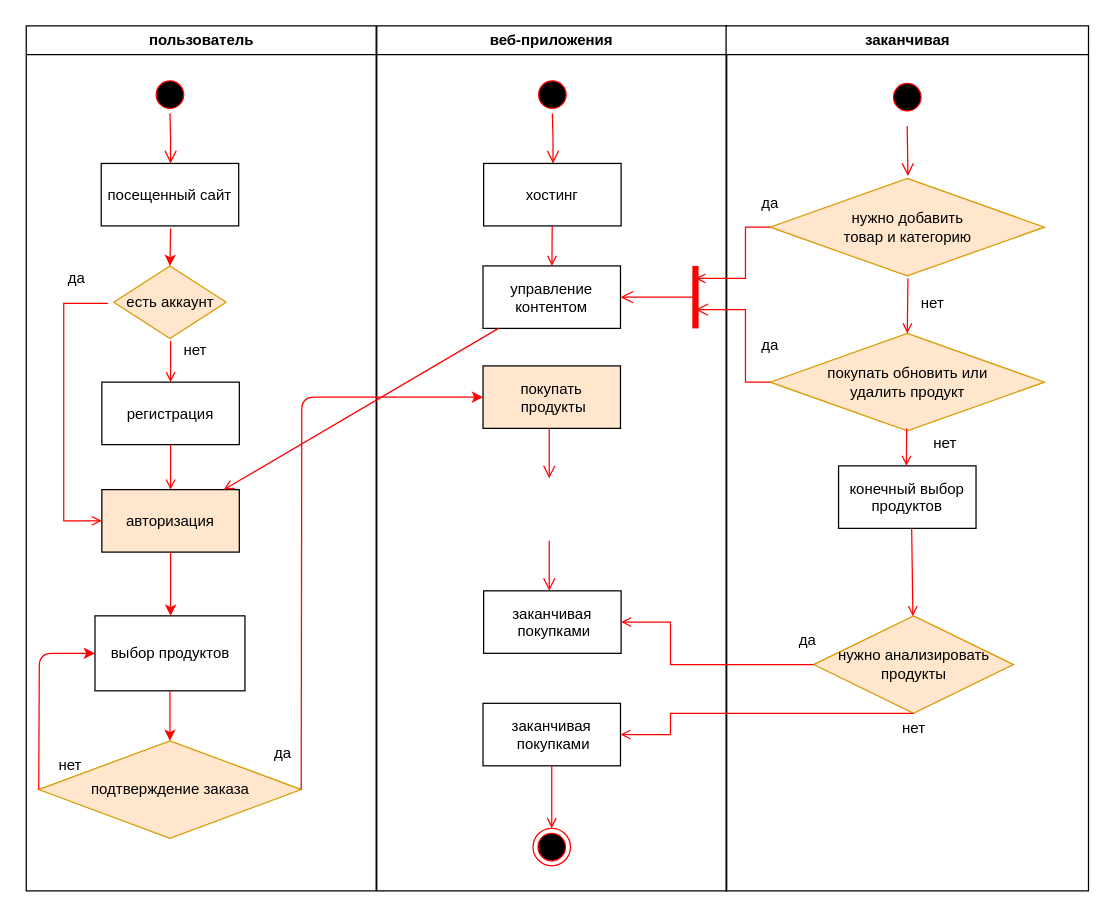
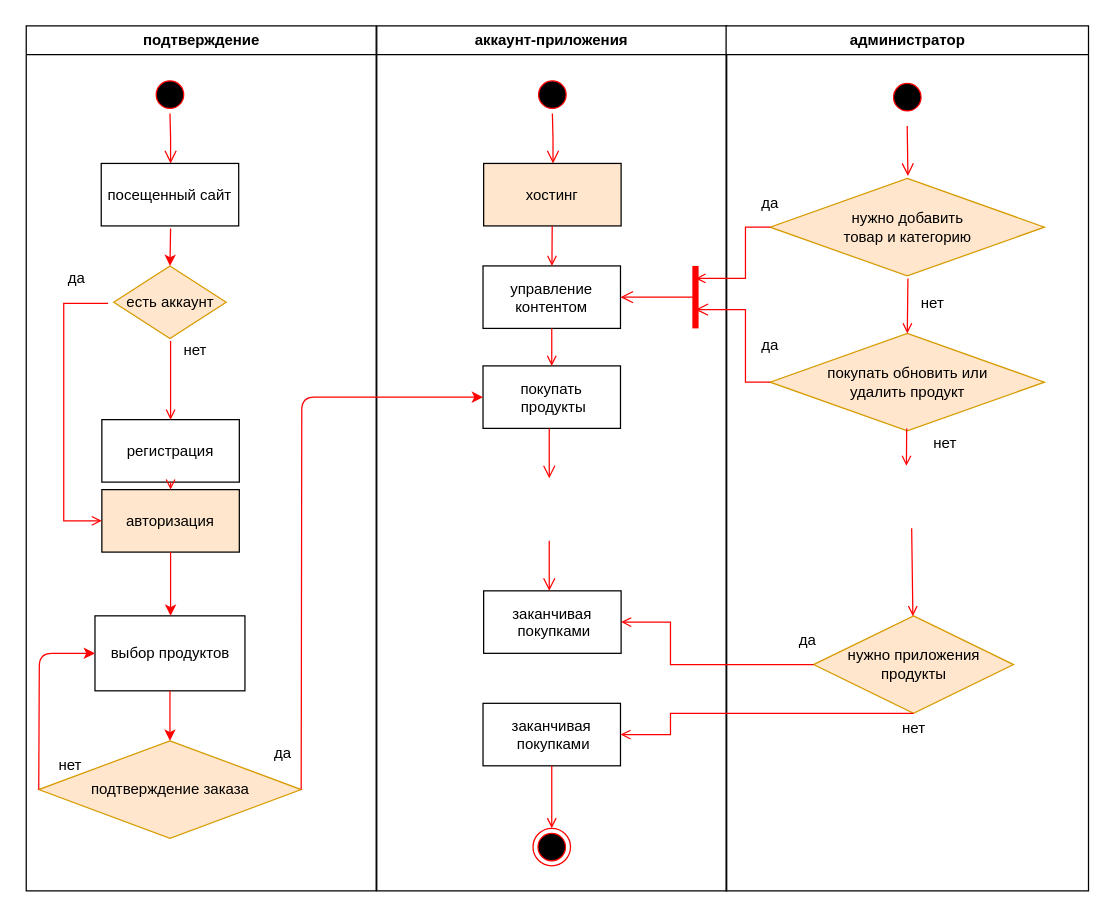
  <mxCell id="0" />
  <mxCell id="1" parent="0" />
- <mxCell id="2" value="пользователь" style="swimlane;whiteSpace=wrap;startSize=23;" parent="1" vertex="1"><mxGeometry x="20.5" y="20" width="280" height="692" as="geometry" /></mxCell>
+ <mxCell id="2" value="подтверждение" style="swimlane;whiteSpace=wrap;startSize=23;" parent="1" vertex="1"><mxGeometry x="20.5" y="20" width="280" height="692" as="geometry" /></mxCell>
  <mxCell id="3" value="" style="ellipse;shape=startState;fillColor=#000000;strokeColor=#ff0000;" parent="2" vertex="1"><mxGeometry x="100" y="40" width="30" height="30" as="geometry" /></mxCell>
  <mxCell id="4" value="" style="edgeStyle=elbowEdgeStyle;elbow=horizontal;verticalAlign=bottom;endArrow=open;endSize=8;strokeColor=#FF0000;endFill=1;rounded=0" parent="2" source="3" target="5" edge="1"><mxGeometry x="100" y="40" as="geometry"><mxPoint x="115" y="110" as="targetPoint" /></mxGeometry></mxCell>
  <mxCell id="5" value="посещенный сайт" style="" parent="2" vertex="1"><mxGeometry x="60" y="110" width="110" height="50" as="geometry" /></mxCell>
- <mxCell id="6" value="регистрация" style="" parent="2" vertex="1"><mxGeometry x="60.5" y="285" width="110" height="50" as="geometry" /></mxCell>
+ <mxCell id="6" value="регистрация" style="" parent="2" vertex="1"><mxGeometry x="60.5" y="315" width="110" height="50" as="geometry" /></mxCell>
  <mxCell id="7" value="" style="endArrow=open;strokeColor=#FF0000;endFill=1;rounded=0;entryX=0.5;entryY=0;entryDx=0;entryDy=0;" parent="2" target="6" edge="1"><mxGeometry relative="1" as="geometry"><mxPoint x="115.5" y="252" as="sourcePoint" /><Array as="points" /></mxGeometry></mxCell>
  <mxCell id="8" value="авторизация" style="fillColor=#ffe6cc;" parent="2" vertex="1"><mxGeometry x="60.5" y="371" width="110" height="50" as="geometry" /></mxCell>
  <mxCell id="9" value="" style="endArrow=open;strokeColor=#FF0000;endFill=1;rounded=0" parent="2" source="6" target="8" edge="1"><mxGeometry relative="1" as="geometry" /></mxCell>
  <mxCell id="10" value="" style="edgeStyle=elbowEdgeStyle;elbow=horizontal;strokeColor=#FF0000;endArrow=open;endFill=1;rounded=0;entryX=0;entryY=0.5;entryDx=0;entryDy=0;" parent="2" target="8" edge="1"><mxGeometry width="100" height="100" relative="1" as="geometry"><mxPoint x="65.5" y="222" as="sourcePoint" /><mxPoint x="55.5" y="462" as="targetPoint" /><Array as="points"><mxPoint x="30" y="250" /></Array></mxGeometry></mxCell>
  <mxCell id="11" value="есть аккаунт" style="rhombus;whiteSpace=wrap;html=1;fillColor=#ffe6cc;strokeColor=#d79b00;" vertex="1" parent="2"><mxGeometry x="70" y="192" width="90" height="58" as="geometry" /></mxCell>
  <mxCell id="12" value="да" style="text;html=1;strokeColor=none;fillColor=none;align=center;verticalAlign=middle;whiteSpace=wrap;rounded=0;" vertex="1" parent="2"><mxGeometry x="20.5" y="192" width="40" height="20" as="geometry" /></mxCell>
  <mxCell id="13" value="нет" style="text;html=1;strokeColor=none;fillColor=none;align=center;verticalAlign=middle;whiteSpace=wrap;rounded=0;" vertex="1" parent="2"><mxGeometry x="115.5" y="250" width="40" height="20" as="geometry" /></mxCell>
  <mxCell id="14" value="выбор продуктов" style="rounded=0;whiteSpace=wrap;html=1;" vertex="1" parent="2"><mxGeometry x="55" y="472" width="120" height="60" as="geometry" /></mxCell>
  <mxCell id="15" value="" style="endArrow=classic;html=1;fillColor=#e51400;strokeColor=#FF0000;exitX=0.5;exitY=1;exitDx=0;exitDy=0;" edge="1" parent="2" source="8"><mxGeometry width="50" height="50" relative="1" as="geometry"><mxPoint x="114" y="432" as="sourcePoint" /><mxPoint x="115.5" y="472" as="targetPoint" /></mxGeometry></mxCell>
  <mxCell id="16" value="подтверждение заказа" style="rhombus;whiteSpace=wrap;html=1;fillColor=#ffe6cc;strokeColor=#d79b00;" vertex="1" parent="2"><mxGeometry x="10" y="572" width="210" height="78" as="geometry" /></mxCell>
  <mxCell id="17" value="" style="endArrow=classic;html=1;fillColor=#e51400;strokeColor=#FF0000;exitX=0.5;exitY=1;exitDx=0;exitDy=0;" edge="1" parent="2" source="14" target="16"><mxGeometry width="50" height="50" relative="1" as="geometry"><mxPoint x="125.5" y="431" as="sourcePoint" /><mxPoint x="125.5" y="482" as="targetPoint" /></mxGeometry></mxCell>
  <mxCell id="18" value="" style="endArrow=classic;html=1;fillColor=#e51400;strokeColor=#FF0000;exitX=0;exitY=0.5;exitDx=0;exitDy=0;entryX=0;entryY=0.5;entryDx=0;entryDy=0;" edge="1" parent="2" source="16" target="14"><mxGeometry width="50" height="50" relative="1" as="geometry"><mxPoint x="135.5" y="441" as="sourcePoint" /><mxPoint x="135.5" y="492" as="targetPoint" /><Array as="points"><mxPoint x="10.5" y="502" /></Array></mxGeometry></mxCell>
  <mxCell id="19" value="да" style="text;html=1;strokeColor=none;fillColor=none;align=center;verticalAlign=middle;whiteSpace=wrap;rounded=0;" vertex="1" parent="2"><mxGeometry x="185.5" y="572" width="40" height="20" as="geometry" /></mxCell>
  <mxCell id="20" value="нет" style="text;html=1;strokeColor=none;fillColor=none;align=center;verticalAlign=middle;whiteSpace=wrap;rounded=0;" vertex="1" parent="2"><mxGeometry x="15" y="582" width="40" height="20" as="geometry" /></mxCell>
- <mxCell id="21" value="веб-приложения" style="swimlane;whiteSpace=wrap" parent="1" vertex="1"><mxGeometry x="301" y="20" width="280" height="692" as="geometry" /></mxCell>
+ <mxCell id="21" value="аккаунт-приложения" style="swimlane;whiteSpace=wrap" parent="1" vertex="1"><mxGeometry x="301" y="20" width="280" height="692" as="geometry" /></mxCell>
  <mxCell id="22" value="" style="ellipse;shape=startState;fillColor=#000000;strokeColor=#ff0000;" parent="21" vertex="1"><mxGeometry x="125.5" y="40" width="30" height="30" as="geometry" /></mxCell>
  <mxCell id="23" value="" style="edgeStyle=elbowEdgeStyle;elbow=horizontal;verticalAlign=bottom;endArrow=open;endSize=8;strokeColor=#FF0000;endFill=1;rounded=0" parent="21" source="22" target="24" edge="1"><mxGeometry x="40" y="20" as="geometry"><mxPoint x="55" y="90" as="targetPoint" /></mxGeometry></mxCell>
- <mxCell id="24" value="хостинг" style="" parent="21" vertex="1"><mxGeometry x="85.5" y="110" width="110" height="50" as="geometry" /></mxCell>
+ <mxCell id="24" value="хостинг" style="fillColor=#ffe6cc;" parent="21" vertex="1"><mxGeometry x="85.5" y="110" width="110" height="50" as="geometry" /></mxCell>
  <mxCell id="25" value="управление &#10;контентом" style="" parent="21" vertex="1"><mxGeometry x="85" y="192" width="110" height="50" as="geometry" /></mxCell>
  <mxCell id="26" value="" style="endArrow=open;strokeColor=#FF0000;endFill=1;rounded=0" parent="21" source="24" target="25" edge="1"><mxGeometry relative="1" as="geometry" /></mxCell>
- <mxCell id="27" value="покупать&#10; продукты" style="fillColor=#ffe6cc;" parent="21" vertex="1"><mxGeometry x="85" y="272" width="110" height="50" as="geometry" /></mxCell>
- <mxCell id="28" value="" style="endArrow=open;strokeColor=#FF0000;endFill=1;rounded=0;" parent="21" source="25" target="8" edge="1"><mxGeometry relative="1" as="geometry" /></mxCell>
+ <mxCell id="27" value="покупать&#10; продукты" style="" parent="21" vertex="1"><mxGeometry x="85" y="272" width="110" height="50" as="geometry" /></mxCell>
+ <mxCell id="28" value="" style="endArrow=open;strokeColor=#FF0000;endFill=1;rounded=0" parent="21" source="25" target="27" edge="1"><mxGeometry relative="1" as="geometry" /></mxCell>
  <mxCell id="29" value="заканчивая&#10; покупками" style="" parent="21" vertex="1"><mxGeometry x="85" y="542" width="110" height="50" as="geometry" /></mxCell>
  <mxCell id="30" value="" style="endArrow=none;html=1;strokeColor=#FF0000;strokeWidth=5;" edge="1" parent="21"><mxGeometry width="50" height="50" relative="1" as="geometry"><mxPoint x="255" y="242" as="sourcePoint" /><mxPoint x="255" y="192" as="targetPoint" /><Array as="points"><mxPoint x="255" y="222" /></Array></mxGeometry></mxCell>
  <mxCell id="31" value="" style="ellipse;shape=endState;fillColor=#000000;strokeColor=#ff0000" parent="21" vertex="1"><mxGeometry x="125" y="642" width="30" height="30" as="geometry" /></mxCell>
  <mxCell id="32" value="заканчивая&#10; покупками" style="" vertex="1" parent="21"><mxGeometry x="85.5" y="452" width="110" height="50" as="geometry" /></mxCell>
  <mxCell id="33" value="" style="edgeStyle=elbowEdgeStyle;elbow=horizontal;verticalAlign=bottom;endArrow=open;endSize=8;strokeColor=#FF0000;endFill=1;rounded=0" edge="1" parent="21"><mxGeometry x="-407.5" y="144" as="geometry"><mxPoint x="138.071" y="362" as="targetPoint" /><mxPoint x="138" y="322" as="sourcePoint" /></mxGeometry></mxCell>
  <mxCell id="34" value="" style="edgeStyle=elbowEdgeStyle;elbow=horizontal;verticalAlign=bottom;endArrow=open;endSize=8;strokeColor=#FF0000;endFill=1;rounded=0" edge="1" parent="21"><mxGeometry x="-407.5" y="234" as="geometry"><mxPoint x="138.071" y="452" as="targetPoint" /><mxPoint x="138" y="412" as="sourcePoint" /></mxGeometry></mxCell>
- <mxCell id="35" value="заканчивая" style="swimlane;whiteSpace=wrap" parent="1" vertex="1"><mxGeometry x="580.5" y="20" width="290" height="692" as="geometry" /></mxCell>
+ <mxCell id="35" value="администратор" style="swimlane;whiteSpace=wrap" parent="1" vertex="1"><mxGeometry x="580.5" y="20" width="290" height="692" as="geometry" /></mxCell>
  <mxCell id="36" value="" style="endArrow=open;strokeColor=#FF0000;endFill=1;rounded=0" parent="35" edge="1"><mxGeometry relative="1" as="geometry"><mxPoint x="-139.5" y="592" as="sourcePoint" /><mxPoint x="-139.5" y="642" as="targetPoint" /></mxGeometry></mxCell>
  <mxCell id="37" value="" style="ellipse;shape=startState;fillColor=#000000;strokeColor=#ff0000;" vertex="1" parent="35"><mxGeometry x="130" y="42" width="30" height="30" as="geometry" /></mxCell>
- <mxCell id="38" value="конечный выбор &#10;продуктов" style="" vertex="1" parent="35"><mxGeometry x="90" y="352" width="110" height="50" as="geometry" /></mxCell>
  <mxCell id="39" value="нужно добавить &lt;br&gt;товар и категорию" style="rhombus;whiteSpace=wrap;html=1;fillColor=#ffe6cc;strokeColor=#d79b00;" vertex="1" parent="35"><mxGeometry x="35.25" y="122" width="219.5" height="78" as="geometry" /></mxCell>
  <mxCell id="40" value="покупать обновить или &lt;br&gt;удалить продукт" style="rhombus;whiteSpace=wrap;html=1;fillColor=#ffe6cc;strokeColor=#d79b00;" vertex="1" parent="35"><mxGeometry x="35.25" y="246" width="219.5" height="78" as="geometry" /></mxCell>
  <mxCell id="41" value="" style="endArrow=open;strokeColor=#FF0000;endFill=1;rounded=0;entryX=0.5;entryY=0;entryDx=0;entryDy=0;" edge="1" parent="35" target="40"><mxGeometry relative="1" as="geometry"><mxPoint x="145.5" y="202" as="sourcePoint" /><mxPoint x="155.5" y="562" as="targetPoint" /><Array as="points" /></mxGeometry></mxCell>
  <mxCell id="42" value="да" style="text;html=1;strokeColor=none;fillColor=none;align=center;verticalAlign=middle;whiteSpace=wrap;rounded=0;" vertex="1" parent="35"><mxGeometry x="45.5" y="482" width="40" height="20" as="geometry" /></mxCell>
  <mxCell id="43" value="да" style="text;html=1;strokeColor=none;fillColor=none;align=center;verticalAlign=middle;whiteSpace=wrap;rounded=0;" vertex="1" parent="35"><mxGeometry x="15.5" y="132" width="40" height="20" as="geometry" /></mxCell>
  <mxCell id="44" value="нет" style="text;html=1;strokeColor=none;fillColor=none;align=center;verticalAlign=middle;whiteSpace=wrap;rounded=0;" vertex="1" parent="35"><mxGeometry x="155" y="324" width="40" height="20" as="geometry" /></mxCell>
- <mxCell id="45" value="нужно анализировать продукты" style="rhombus;whiteSpace=wrap;html=1;fillColor=#ffe6cc;strokeColor=#d79b00;" vertex="1" parent="35"><mxGeometry x="70" y="472" width="160" height="78" as="geometry" /></mxCell>
+ <mxCell id="45" value="нужно приложения продукты" style="rhombus;whiteSpace=wrap;html=1;fillColor=#ffe6cc;strokeColor=#d79b00;" vertex="1" parent="35"><mxGeometry x="70" y="472" width="160" height="78" as="geometry" /></mxCell>
  <mxCell id="46" value="" style="endArrow=open;strokeColor=#FF0000;endFill=1;rounded=0;entryX=0.5;entryY=0;entryDx=0;entryDy=0;" edge="1" parent="35"><mxGeometry relative="1" as="geometry"><mxPoint x="144.5" y="322" as="sourcePoint" /><mxPoint x="144.29" y="352" as="targetPoint" /><Array as="points" /></mxGeometry></mxCell>
  <mxCell id="47" value="нет" style="text;html=1;strokeColor=none;fillColor=none;align=center;verticalAlign=middle;whiteSpace=wrap;rounded=0;" vertex="1" parent="35"><mxGeometry x="145.5" y="212" width="40" height="20" as="geometry" /></mxCell>
  <mxCell id="48" value="" style="endArrow=open;strokeColor=#FF0000;endFill=1;rounded=0;" edge="1" parent="35" target="45"><mxGeometry relative="1" as="geometry"><mxPoint x="148.5" y="402" as="sourcePoint" /><mxPoint x="154.29" y="362" as="targetPoint" /><Array as="points" /></mxGeometry></mxCell>
  <mxCell id="49" value="нет" style="text;html=1;strokeColor=none;fillColor=none;align=center;verticalAlign=middle;whiteSpace=wrap;rounded=0;" vertex="1" parent="35"><mxGeometry x="130" y="552" width="40" height="20" as="geometry" /></mxCell>
  <mxCell id="50" value="да" style="text;html=1;strokeColor=none;fillColor=none;align=center;verticalAlign=middle;whiteSpace=wrap;rounded=0;" vertex="1" parent="35"><mxGeometry x="15.5" y="246" width="40" height="20" as="geometry" /></mxCell>
  <mxCell id="51" value="" style="endArrow=classic;html=1;entryX=0.5;entryY=0;entryDx=0;entryDy=0;fillColor=#e51400;strokeColor=#FF0000;" edge="1" parent="1" target="11"><mxGeometry width="50" height="50" relative="1" as="geometry"><mxPoint x="136" y="182" as="sourcePoint" /><mxPoint x="476" y="282" as="targetPoint" /></mxGeometry></mxCell>
  <mxCell id="52" value="" style="edgeStyle=elbowEdgeStyle;elbow=horizontal;verticalAlign=bottom;endArrow=open;endSize=8;strokeColor=#FF0000;endFill=1;rounded=0" edge="1" parent="1"><mxGeometry x="323.93" y="30" as="geometry"><mxPoint x="725.501" y="140" as="targetPoint" /><mxPoint x="725.43" y="100" as="sourcePoint" /><Array as="points"><mxPoint x="726" y="112" /></Array></mxGeometry></mxCell>
  <mxCell id="53" value="" style="edgeStyle=elbowEdgeStyle;elbow=horizontal;strokeColor=#FF0000;endArrow=open;endFill=1;rounded=0;exitX=0;exitY=0.5;exitDx=0;exitDy=0;" edge="1" parent="1" source="39"><mxGeometry width="100" height="100" relative="1" as="geometry"><mxPoint x="96" y="252" as="sourcePoint" /><mxPoint x="556" y="222" as="targetPoint" /><Array as="points"><mxPoint x="596" y="212" /></Array></mxGeometry></mxCell>
  <mxCell id="54" value="" style="edgeStyle=elbowEdgeStyle;elbow=horizontal;verticalAlign=bottom;endArrow=open;endSize=8;strokeColor=#FF0000;endFill=1;rounded=0;entryX=1;entryY=0.5;entryDx=0;entryDy=0;" edge="1" parent="1" target="25"><mxGeometry x="50" y="30" as="geometry"><mxPoint x="451.571" y="140" as="targetPoint" /><mxPoint x="556" y="237" as="sourcePoint" /></mxGeometry></mxCell>
  <mxCell id="55" value="" style="edgeStyle=elbowEdgeStyle;elbow=horizontal;verticalAlign=bottom;endArrow=open;endSize=8;strokeColor=#FF0000;endFill=1;rounded=0;exitX=0;exitY=0.5;exitDx=0;exitDy=0;" edge="1" parent="1" source="40"><mxGeometry x="60" y="40" as="geometry"><mxPoint x="556" y="247" as="targetPoint" /><mxPoint x="576" y="247" as="sourcePoint" /><Array as="points"><mxPoint x="596" y="282" /></Array></mxGeometry></mxCell>
  <mxCell id="56" value="" style="endArrow=open;strokeColor=#FF0000;endFill=1;rounded=0;exitX=0;exitY=0.5;exitDx=0;exitDy=0;entryX=1;entryY=0.5;entryDx=0;entryDy=0;" edge="1" parent="1" source="45" target="32"><mxGeometry relative="1" as="geometry"><mxPoint x="739" y="432" as="sourcePoint" /><mxPoint x="739.967" y="502.26" as="targetPoint" /><Array as="points"><mxPoint x="536" y="531" /><mxPoint x="536" y="497" /></Array></mxGeometry></mxCell>
  <mxCell id="57" value="" style="endArrow=open;strokeColor=#FF0000;endFill=1;rounded=0;exitX=0.5;exitY=1;exitDx=0;exitDy=0;entryX=1;entryY=0.5;entryDx=0;entryDy=0;" edge="1" parent="1" source="45" target="29"><mxGeometry relative="1" as="geometry"><mxPoint x="660.5" y="541" as="sourcePoint" /><mxPoint x="506.5" y="507" as="targetPoint" /><Array as="points"><mxPoint x="536" y="570" /><mxPoint x="536" y="587" /></Array></mxGeometry></mxCell>
  <mxCell id="58" value="" style="endArrow=classic;html=1;fillColor=#e51400;strokeColor=#FF0000;entryX=0;entryY=0.5;entryDx=0;entryDy=0;exitX=1;exitY=0.5;exitDx=0;exitDy=0;" edge="1" parent="1" source="16" target="27"><mxGeometry width="50" height="50" relative="1" as="geometry"><mxPoint x="246" y="632" as="sourcePoint" /><mxPoint x="146" y="502" as="targetPoint" /><Array as="points"><mxPoint x="241" y="317" /></Array></mxGeometry></mxCell>
